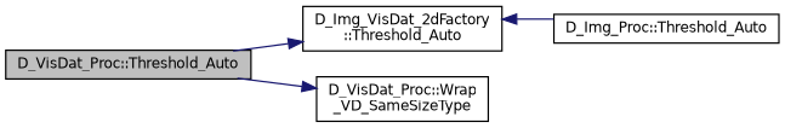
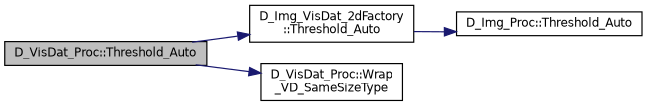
  digraph {
    rankdir=LR
    node [color=black fillcolor=white fontname=Helvetica fontsize=10 shape=record style=filled]
    edge [color=midnightblue fontname=Helvetica fontsize=10 labelfontname=Helvetica labelfontsize=10 style=solid]
    n1 [fillcolor=grey75 fontcolor=black height=0.2 label="D_VisDat_Proc::Threshold_Auto" width=0.4]
    n2 [height=0.2 label="D_Img_VisDat_2dFactory\l::Threshold_Auto" width=0.4]
    n3 [height=0.2 label="D_VisDat_Proc::Wrap\l_VD_SameSizeType" width=0.4]
    n4 [height=0.2 label="D_Img_Proc::Threshold_Auto" width=0.4]
    n1 -> n2
    n1 -> n3
-   n4 -> n2
+   n2 -> n4
  }
